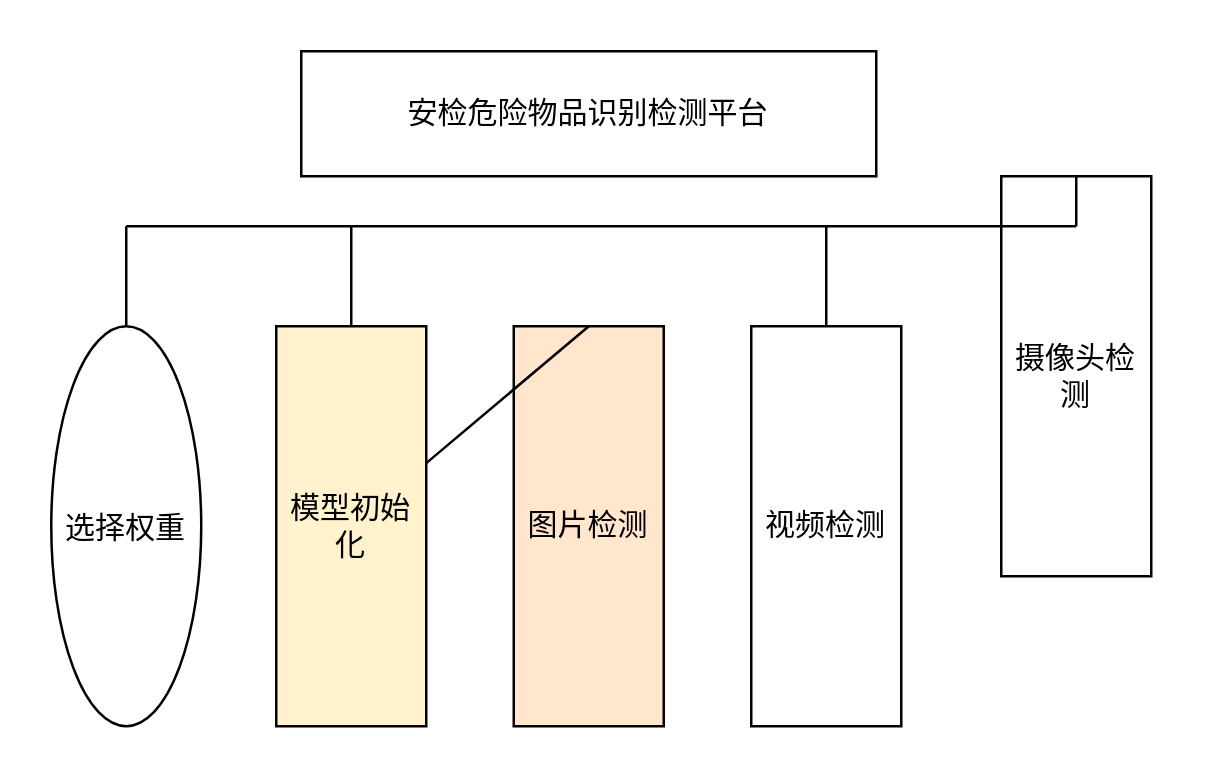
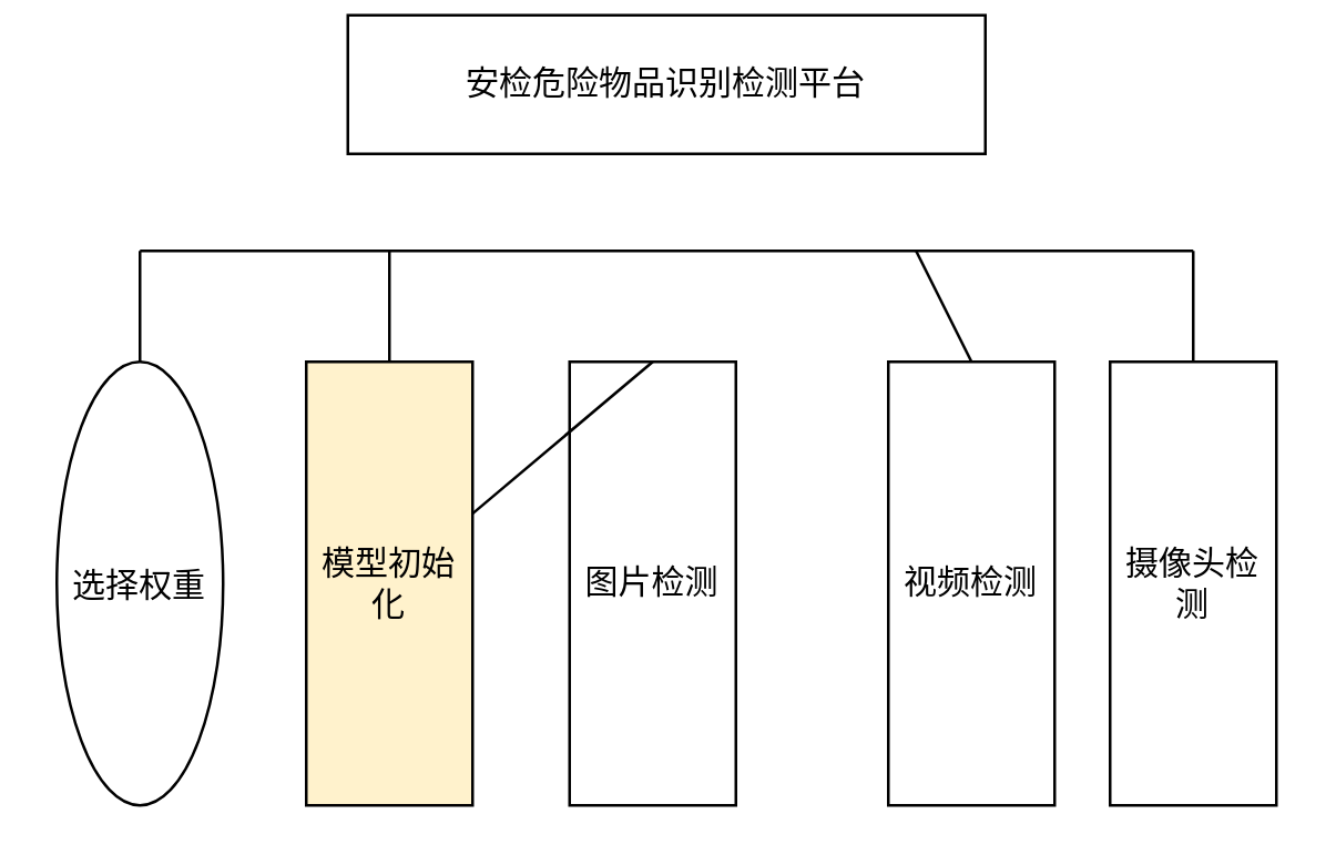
  <mxCell id="0" />
  <mxCell id="1" parent="0" />
- <mxCell id="2" value="安检危险物品识别检测平台" style="rounded=0;whiteSpace=wrap;html=1;" vertex="1" parent="1"><mxGeometry x="120" y="20" width="230" height="50" as="geometry" /></mxCell>
+ <mxCell id="2" value="安检危险物品识别检测平台" style="rounded=0;whiteSpace=wrap;html=1;" vertex="1" parent="1"><mxGeometry x="125" y="5" width="230" height="50" as="geometry" /></mxCell>
  <mxCell id="3" value="&lt;font style=&quot;font-size: 12px;&quot;&gt;选择权重&lt;/font&gt;" style="ellipse;whiteSpace=wrap;html=1;horizontal=1;fontSize=13;labelPosition=center;verticalLabelPosition=middle;align=center;verticalAlign=middle;" vertex="1" parent="1"><mxGeometry x="20" y="130" width="60" height="160" as="geometry" /></mxCell>
  <mxCell id="4" value="模型初始化" style="rounded=0;whiteSpace=wrap;html=1;fillColor=#fff2cc;" vertex="1" parent="1"><mxGeometry x="110" y="130" width="60" height="160" as="geometry" /></mxCell>
- <mxCell id="5" value="图片检测" style="rounded=0;whiteSpace=wrap;html=1;fillColor=#ffe6cc;" vertex="1" parent="1"><mxGeometry x="205" y="130" width="60" height="160" as="geometry" /></mxCell>
- <mxCell id="6" value="视频检测" style="rounded=0;whiteSpace=wrap;html=1;" vertex="1" parent="1"><mxGeometry x="300" y="130" width="60" height="160" as="geometry" /></mxCell>
- <mxCell id="7" value="摄像头检测" style="rounded=0;whiteSpace=wrap;html=1;" vertex="1" parent="1"><mxGeometry x="400" y="70" width="60" height="160" as="geometry" /></mxCell>
+ <mxCell id="5" value="图片检测" style="rounded=0;whiteSpace=wrap;html=1;" vertex="1" parent="1"><mxGeometry x="205" y="130" width="60" height="160" as="geometry" /></mxCell>
+ <mxCell id="6" value="视频检测" style="rounded=0;whiteSpace=wrap;html=1;" vertex="1" parent="1"><mxGeometry x="320" y="130" width="60" height="160" as="geometry" /></mxCell>
+ <mxCell id="7" value="摄像头检测" style="rounded=0;whiteSpace=wrap;html=1;" vertex="1" parent="1"><mxGeometry x="400" y="130" width="60" height="160" as="geometry" /></mxCell>
  <mxCell id="8" value="" style="endArrow=none;html=1;rounded=0;exitX=0.5;exitY=0;exitDx=0;exitDy=0;" edge="1" parent="1" source="5" target="4"><mxGeometry width="50" height="50" relative="1" as="geometry"><mxPoint x="140" y="200" as="sourcePoint" /><mxPoint x="190" y="150" as="targetPoint" /></mxGeometry></mxCell>
  <mxCell id="9" value="" style="endArrow=none;html=1;rounded=0;exitX=0.5;exitY=0;exitDx=0;exitDy=0;" edge="1" parent="1" source="3"><mxGeometry width="50" height="50" relative="1" as="geometry"><mxPoint x="50" y="120" as="sourcePoint" /><mxPoint x="50" y="90" as="targetPoint" /></mxGeometry></mxCell>
  <mxCell id="10" value="" style="endArrow=none;html=1;rounded=0;" edge="1" parent="1"><mxGeometry width="50" height="50" relative="1" as="geometry"><mxPoint x="50" y="90" as="sourcePoint" /><mxPoint x="430" y="90" as="targetPoint" /></mxGeometry></mxCell>
  <mxCell id="11" value="" style="endArrow=none;html=1;rounded=0;exitX=0.5;exitY=0;exitDx=0;exitDy=0;" edge="1" parent="1" source="4"><mxGeometry width="50" height="50" relative="1" as="geometry"><mxPoint x="140" y="200" as="sourcePoint" /><mxPoint x="140" y="90" as="targetPoint" /></mxGeometry></mxCell>
  <mxCell id="12" value="" style="endArrow=none;html=1;rounded=0;exitX=0.5;exitY=0;exitDx=0;exitDy=0;" edge="1" parent="1" source="6"><mxGeometry width="50" height="50" relative="1" as="geometry"><mxPoint x="-50" y="60" as="sourcePoint" /><mxPoint x="330" y="90" as="targetPoint" /></mxGeometry></mxCell>
  <mxCell id="13" value="" style="endArrow=none;html=1;rounded=0;exitX=0.5;exitY=0;exitDx=0;exitDy=0;" edge="1" parent="1" source="7"><mxGeometry width="50" height="50" relative="1" as="geometry"><mxPoint x="470" y="110" as="sourcePoint" /><mxPoint x="430" y="90" as="targetPoint" /></mxGeometry></mxCell>
